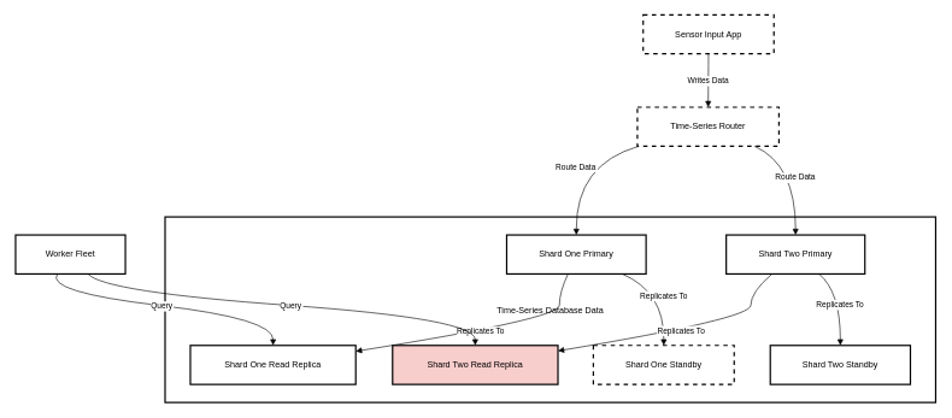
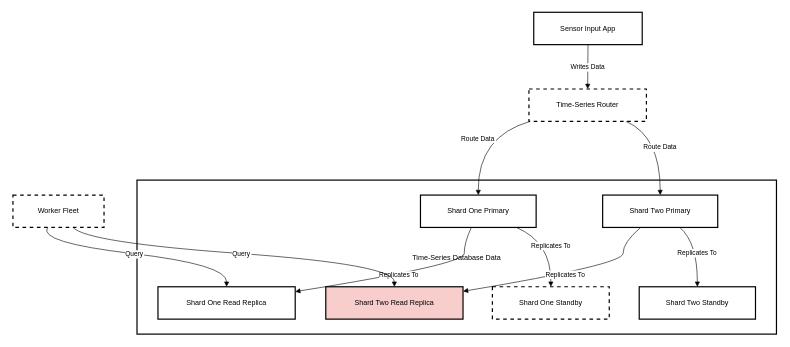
  <mxCell id="0" />
  <mxCell id="1" parent="0" />
  <mxCell id="2" value="Time-Series Database Data" style="whiteSpace=wrap;strokeWidth=2;" vertex="1" parent="1"><mxGeometry x="227" y="300" width="1067" height="257" as="geometry" /></mxCell>
- <mxCell id="3" value="Sensor Input App" style="whiteSpace=wrap;strokeWidth=2;dashed=1;" vertex="1" parent="1"><mxGeometry x="889" y="20" width="181" height="54" as="geometry" /></mxCell>
+ <mxCell id="3" value="Sensor Input App" style="whiteSpace=wrap;strokeWidth=2;" vertex="1" parent="1"><mxGeometry x="889" y="20" width="181" height="54" as="geometry" /></mxCell>
  <mxCell id="4" value="Time-Series Router" style="whiteSpace=wrap;strokeWidth=2;dashed=1;" vertex="1" parent="1"><mxGeometry x="881" y="148" width="196" height="54" as="geometry" /></mxCell>
  <mxCell id="5" value="Shard One Primary" style="whiteSpace=wrap;strokeWidth=2;" vertex="1" parent="1"><mxGeometry x="700" y="325" width="193" height="54" as="geometry" /></mxCell>
  <mxCell id="6" value="Shard Two Primary" style="whiteSpace=wrap;strokeWidth=2;" vertex="1" parent="1"><mxGeometry x="1004" y="325" width="192" height="54" as="geometry" /></mxCell>
  <mxCell id="7" value="Shard One Read Replica" style="whiteSpace=wrap;strokeWidth=2;" vertex="1" parent="1"><mxGeometry x="262" y="478" width="229" height="54" as="geometry" /></mxCell>
  <mxCell id="8" value="Shard One Standby" style="whiteSpace=wrap;strokeWidth=2;dashed=1;" vertex="1" parent="1"><mxGeometry x="820" y="478" width="195" height="54" as="geometry" /></mxCell>
  <mxCell id="9" value="Shard Two Read Replica" style="whiteSpace=wrap;strokeWidth=2;fillColor=#f8cecc;" vertex="1" parent="1"><mxGeometry x="542" y="478" width="229" height="54" as="geometry" /></mxCell>
  <mxCell id="10" value="Shard Two Standby" style="whiteSpace=wrap;strokeWidth=2;" vertex="1" parent="1"><mxGeometry x="1065" y="478" width="194" height="54" as="geometry" /></mxCell>
- <mxCell id="11" value="Worker Fleet" style="whiteSpace=wrap;strokeWidth=2;" vertex="1" parent="1"><mxGeometry x="20" y="325" width="152" height="54" as="geometry" /></mxCell>
+ <mxCell id="11" value="Worker Fleet" style="whiteSpace=wrap;strokeWidth=2;dashed=1;" vertex="1" parent="1"><mxGeometry x="20" y="325" width="152" height="54" as="geometry" /></mxCell>
  <mxCell id="12" value="Writes Data" style="curved=1;startArrow=none;endArrow=block;exitX=0.5;exitY=1;entryX=0.5;entryY=-0.01;rounded=0;" edge="1" parent="1" source="3" target="4"><mxGeometry relative="1" as="geometry"><Array as="points" /></mxGeometry></mxCell>
  <mxCell id="13" value="Route Data" style="curved=1;startArrow=none;endArrow=block;exitX=0.02;exitY=0.99;entryX=0.5;entryY=0;rounded=0;" edge="1" parent="1" source="4" target="5"><mxGeometry relative="1" as="geometry"><Array as="points"><mxPoint x="796" y="227" /></Array></mxGeometry></mxCell>
  <mxCell id="14" value="Route Data" style="curved=1;startArrow=none;endArrow=block;exitX=0.82;exitY=0.99;entryX=0.5;entryY=0;rounded=0;" edge="1" parent="1" source="4" target="6"><mxGeometry relative="1" as="geometry"><Array as="points"><mxPoint x="1100" y="227" /></Array></mxGeometry></mxCell>
  <mxCell id="15" value="Replicates To" style="curved=1;startArrow=none;endArrow=block;exitX=0.44;exitY=1;entryX=1;entryY=0.15;rounded=0;" edge="1" parent="1" source="5" target="7"><mxGeometry relative="1" as="geometry"><Array as="points"><mxPoint x="773" y="404" /><mxPoint x="773" y="441" /></Array></mxGeometry></mxCell>
  <mxCell id="16" value="Replicates To" style="curved=1;startArrow=none;endArrow=block;exitX=0.83;exitY=1;entryX=0.5;entryY=-0.01;rounded=0;" edge="1" parent="1" source="5" target="8"><mxGeometry relative="1" as="geometry"><Array as="points"><mxPoint x="918" y="404" /></Array></mxGeometry></mxCell>
  <mxCell id="17" value="Replicates To" style="curved=1;startArrow=none;endArrow=block;exitX=0.33;exitY=1;entryX=1;entryY=0.14;rounded=0;" edge="1" parent="1" source="6" target="9"><mxGeometry relative="1" as="geometry"><Array as="points"><mxPoint x="1038" y="404" /><mxPoint x="1038" y="441" /></Array></mxGeometry></mxCell>
  <mxCell id="18" value="Replicates To" style="curved=1;startArrow=none;endArrow=block;exitX=0.67;exitY=1;entryX=0.5;entryY=-0.01;rounded=0;" edge="1" parent="1" source="6" target="10"><mxGeometry relative="1" as="geometry"><Array as="points"><mxPoint x="1162" y="404" /></Array></mxGeometry></mxCell>
  <mxCell id="19" value="Query" style="curved=1;startArrow=none;endArrow=block;exitX=0.38;exitY=1;entryX=0.5;entryY=-0.01;rounded=0;" edge="1" parent="1" source="11" target="7"><mxGeometry relative="1" as="geometry"><Array as="points"><mxPoint x="61" y="404" /><mxPoint x="377" y="441" /></Array></mxGeometry></mxCell>
  <mxCell id="20" value="Query" style="curved=1;startArrow=none;endArrow=block;exitX=0.66;exitY=1;entryX=0.5;entryY=-0.01;rounded=0;" edge="1" parent="1" source="11" target="9"><mxGeometry relative="1" as="geometry"><Array as="points"><mxPoint x="142" y="404" /><mxPoint x="656" y="441" /></Array></mxGeometry></mxCell>
